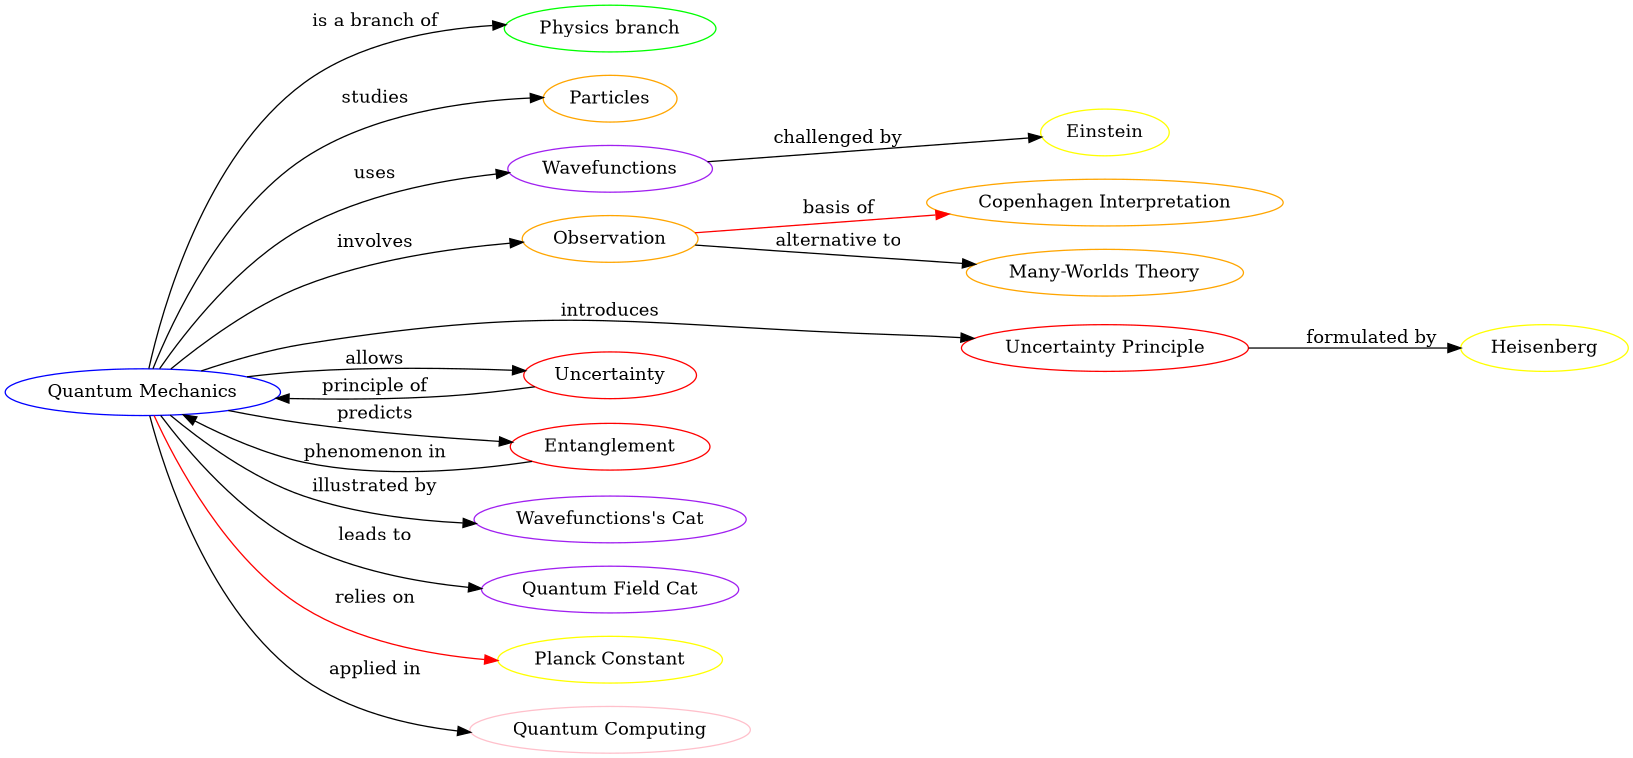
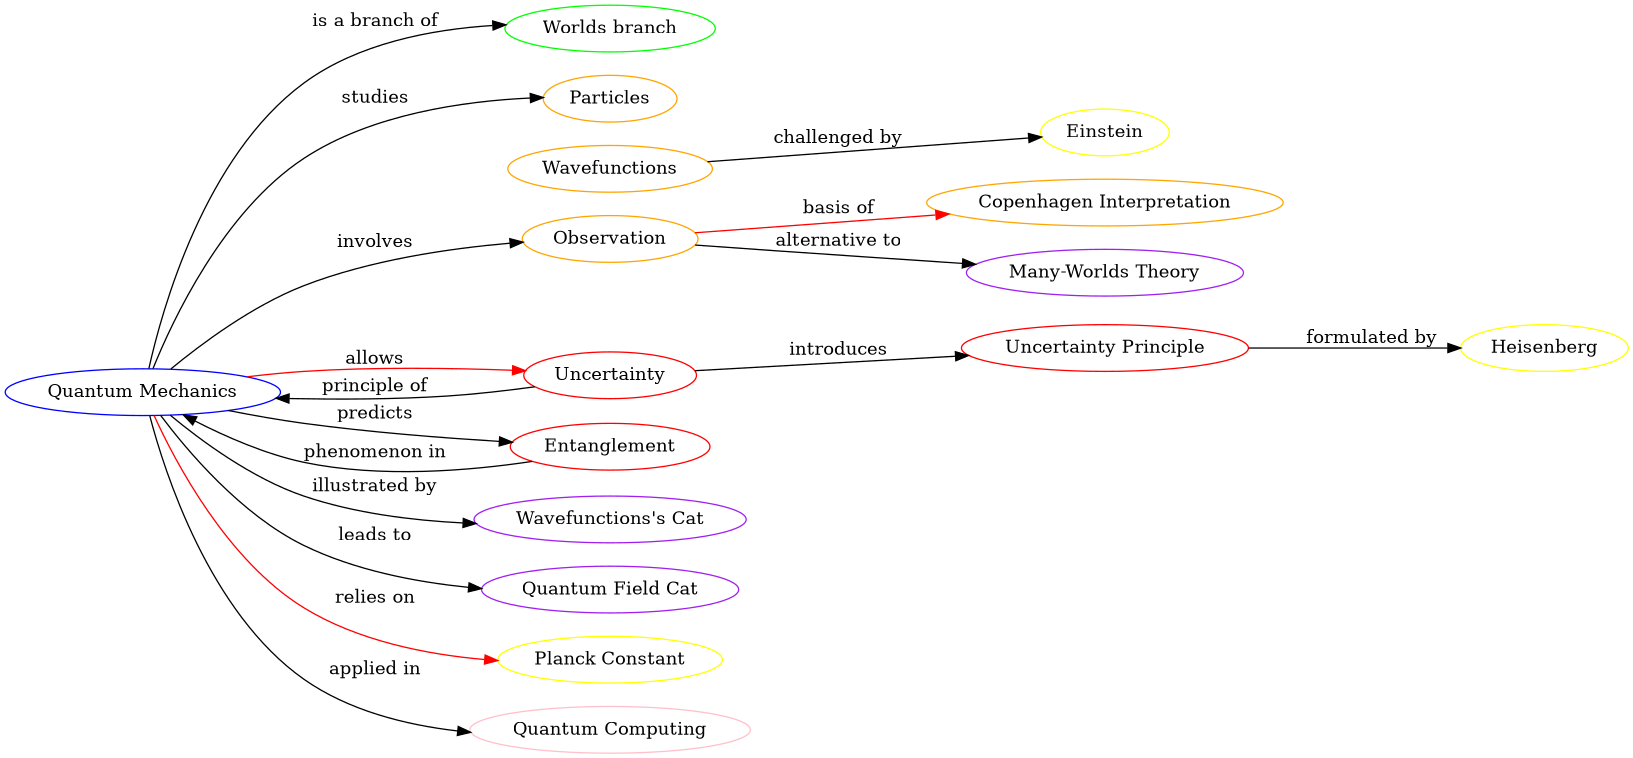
  digraph {
    rankdir=LR
    node [color=orange]
    edge [color=black]
    n1 [color=blue label="Quantum Mechanics"]
-   n2 [color=green label="Physics branch"]
+   n2 [color=green label="Worlds branch"]
    n3 [label=Particles]
-   n4 [color=purple label=Wavefunctions]
+   n4 [label=Wavefunctions]
    n5 [label=Observation]
    n6 [color=red label="Uncertainty Principle"]
    n7 [color=red label=Uncertainty]
    n8 [color=red label=Entanglement]
    n9 [color=purple label="Wavefunctions's Cat"]
    n10 [color=purple label="Quantum Field Cat"]
    n11 [color=yellow label="Planck Constant"]
    n12 [color=pink label="Quantum Computing"]
    n13 [color=yellow label=Einstein]
    n14 [label="Copenhagen Interpretation"]
-   n15 [label="Many-Worlds Theory"]
+   n15 [color=purple label="Many-Worlds Theory"]
    n16 [color=yellow label=Heisenberg]
    n1 -> n2 [label="is a branch of"]
    n1 -> n3 [label=studies]
-   n1 -> n4 [label=uses]
    n1 -> n5 [label=involves]
-   n1 -> n6 [label=introduces]
-   n1 -> n7 [label=allows]
+   n7 -> n6 [label=introduces]
+   n1 -> n7 [color=red label=allows]
    n1 -> n8 [label=predicts]
    n1 -> n9 [label="illustrated by"]
    n1 -> n10 [label="leads to"]
    n1 -> n11 [color=red label="relies on"]
    n1 -> n12 [label="applied in"]
    n4 -> n13 [label="challenged by"]
    n5 -> n14 [color=red label="basis of"]
    n5 -> n15 [label="alternative to"]
    n6 -> n16 [label="formulated by"]
    n7 -> n1 [label="principle of"]
    n8 -> n1 [label="phenomenon in"]
  }
